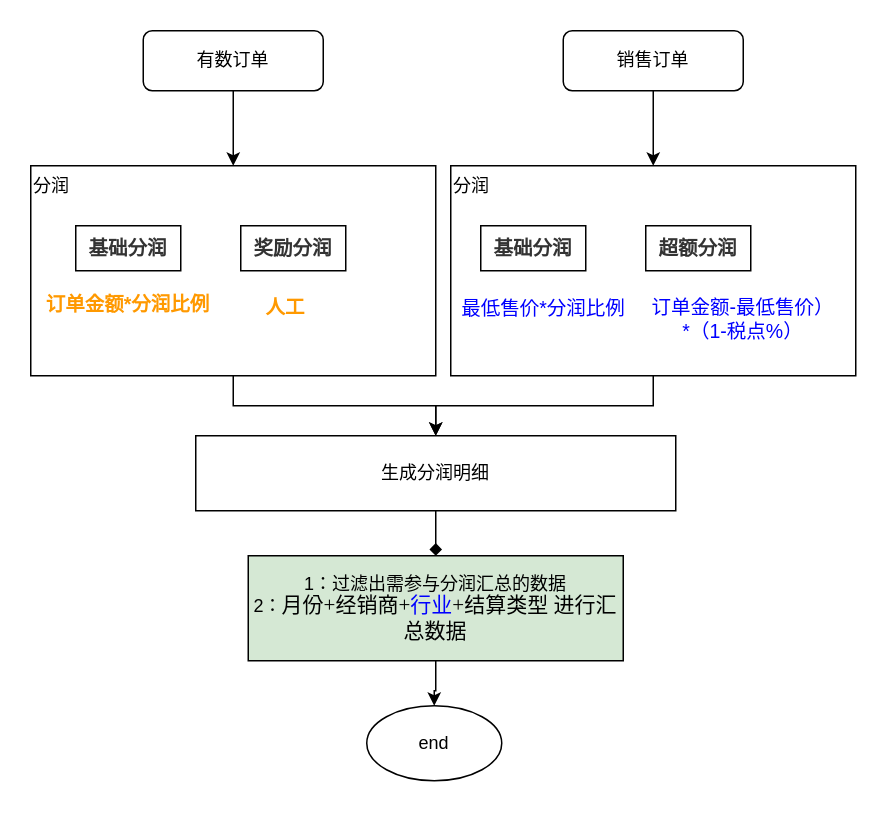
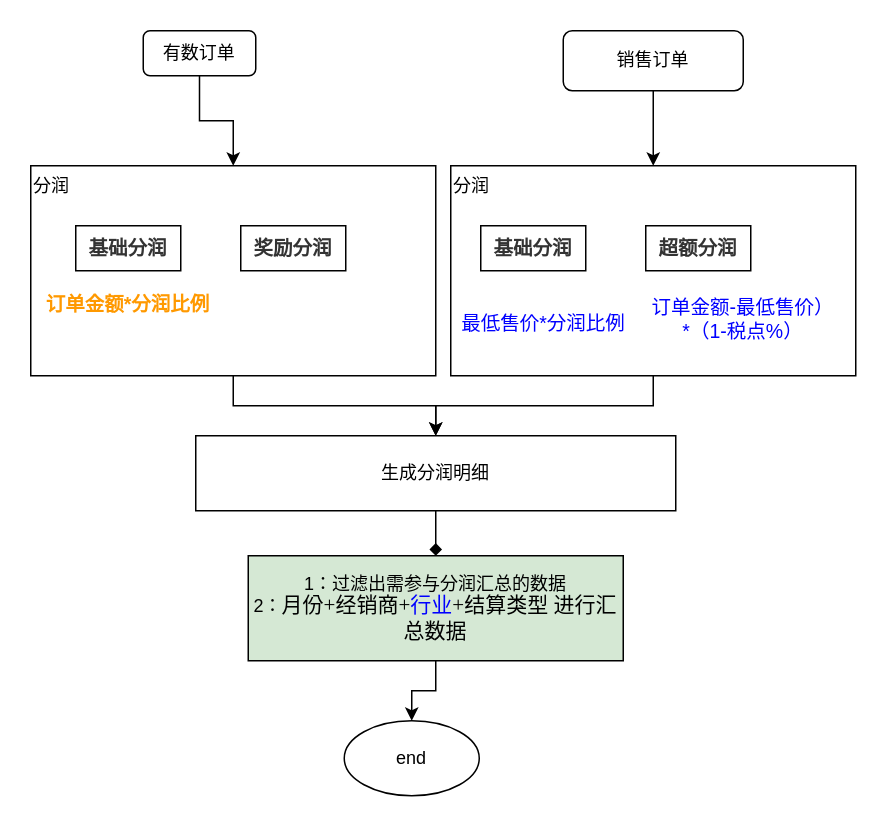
  <mxCell id="0" />
  <mxCell id="1" parent="0" />
  <mxCell id="2" style="edgeStyle=orthogonalEdgeStyle;rounded=0;orthogonalLoop=1;jettySize=auto;html=1;" edge="1" parent="1" source="3" target="7"><mxGeometry relative="1" as="geometry" /></mxCell>
- <mxCell id="3" value="有数订单" style="rounded=1;whiteSpace=wrap;html=1;align=center;verticalAlign=middle;" vertex="1" parent="1"><mxGeometry x="95" y="20" width="120" height="40" as="geometry" /></mxCell>
+ <mxCell id="3" value="有数订单" style="rounded=1;whiteSpace=wrap;html=1;align=center;verticalAlign=middle;" vertex="1" parent="1"><mxGeometry x="95" y="20" width="75" height="30" as="geometry" /></mxCell>
  <mxCell id="4" style="edgeStyle=orthogonalEdgeStyle;rounded=0;orthogonalLoop=1;jettySize=auto;html=1;" edge="1" parent="1" source="5" target="11"><mxGeometry relative="1" as="geometry" /></mxCell>
  <mxCell id="5" value="销售订单" style="rounded=1;whiteSpace=wrap;html=1;align=center;verticalAlign=middle;" vertex="1" parent="1"><mxGeometry x="375" y="20" width="120" height="40" as="geometry" /></mxCell>
  <mxCell id="6" style="edgeStyle=orthogonalEdgeStyle;rounded=0;orthogonalLoop=1;jettySize=auto;html=1;entryX=0.5;entryY=0;entryDx=0;entryDy=0;" edge="1" parent="1" source="7" target="19"><mxGeometry relative="1" as="geometry" /></mxCell>
  <mxCell id="7" value="分润" style="rounded=0;whiteSpace=wrap;html=1;align=left;verticalAlign=top;" vertex="1" parent="1"><mxGeometry x="20" y="110" width="270" height="140" as="geometry" /></mxCell>
  <mxCell id="8" value="&lt;span style=&quot;color: rgb(51, 51, 51); font-family: &amp;quot;Arial Negreta&amp;quot;, &amp;quot;Arial Normal&amp;quot;, Arial; font-size: 13px; font-weight: 700;&quot;&gt;基础分润&lt;/span&gt;" style="rounded=0;whiteSpace=wrap;html=1;" vertex="1" parent="1"><mxGeometry x="50" y="150" width="70" height="30" as="geometry" /></mxCell>
  <mxCell id="9" value="&lt;span style=&quot;color: rgb(51, 51, 51); font-family: &amp;quot;Arial Negreta&amp;quot;, &amp;quot;Arial Normal&amp;quot;, Arial; font-size: 13px; font-weight: 700;&quot;&gt;奖励分润&lt;/span&gt;" style="rounded=0;whiteSpace=wrap;html=1;" vertex="1" parent="1"><mxGeometry x="160" y="150" width="70" height="30" as="geometry" /></mxCell>
  <mxCell id="10" style="edgeStyle=orthogonalEdgeStyle;rounded=0;orthogonalLoop=1;jettySize=auto;html=1;entryX=0.5;entryY=0;entryDx=0;entryDy=0;" edge="1" parent="1" source="11" target="19"><mxGeometry relative="1" as="geometry" /></mxCell>
  <mxCell id="11" value="分润" style="rounded=0;whiteSpace=wrap;html=1;align=left;verticalAlign=top;" vertex="1" parent="1"><mxGeometry x="300" y="110" width="270" height="140" as="geometry" /></mxCell>
  <mxCell id="12" value="&lt;span style=&quot;color: rgb(51, 51, 51); font-family: &amp;quot;Arial Negreta&amp;quot;, &amp;quot;Arial Normal&amp;quot;, Arial; font-size: 13px; font-weight: 700;&quot;&gt;基础分润&lt;/span&gt;" style="rounded=0;whiteSpace=wrap;html=1;" vertex="1" parent="1"><mxGeometry x="320" y="150" width="70" height="30" as="geometry" /></mxCell>
  <mxCell id="13" value="&lt;span style=&quot;color: rgb(51, 51, 51); font-family: &amp;quot;Arial Negreta&amp;quot;, &amp;quot;Arial Normal&amp;quot;, Arial; font-size: 13px; font-weight: 700;&quot;&gt;超额分润&lt;/span&gt;" style="rounded=0;whiteSpace=wrap;html=1;" vertex="1" parent="1"><mxGeometry x="430" y="150" width="70" height="30" as="geometry" /></mxCell>
  <mxCell id="14" value="&#10;&lt;span style=&quot;color: rgb(255, 153, 0); font-family: &amp;quot;Arial Negreta&amp;quot;, &amp;quot;Arial Normal&amp;quot;, Arial; font-size: 13px; font-style: normal; font-variant-ligatures: normal; font-variant-caps: normal; font-weight: 700; letter-spacing: normal; orphans: 2; text-align: center; text-indent: 0px; text-transform: none; widows: 2; word-spacing: 0px; -webkit-text-stroke-width: 0px; text-decoration-style: initial; text-decoration-color: initial; float: none; display: inline !important;&quot;&gt;订单金额*分润比例&lt;/span&gt;&#10;&#10;" style="text;html=1;strokeColor=none;fillColor=none;align=center;verticalAlign=middle;whiteSpace=wrap;rounded=0;spacingBottom=12;" vertex="1" parent="1"><mxGeometry x="20" y="200" width="130" height="30" as="geometry" /></mxCell>
- <mxCell id="15" value="&lt;span style=&quot;color: rgb(255, 153, 0); font-family: &amp;quot;Arial Negreta&amp;quot;, &amp;quot;Arial Normal&amp;quot;, Arial; font-size: 13px; font-weight: 700;&quot;&gt;人工&lt;/span&gt;" style="text;html=1;strokeColor=none;fillColor=none;align=center;verticalAlign=top;whiteSpace=wrap;rounded=0;spacingBottom=3;" vertex="1" parent="1"><mxGeometry x="160" y="190" width="60" height="30" as="geometry" /></mxCell>
- <mxCell id="16" value="&lt;span style=&quot;color: rgb(0, 0, 255); font-family: &amp;quot;Arial Normal&amp;quot;, Arial; font-size: 13px;&quot;&gt;最低售价*分润比例&lt;/span&gt;" style="text;html=1;strokeColor=none;fillColor=none;align=center;verticalAlign=middle;whiteSpace=wrap;rounded=0;" vertex="1" parent="1"><mxGeometry x="304" y="190" width="116" height="30" as="geometry" /></mxCell>
+ <mxCell id="16" value="&lt;span style=&quot;color: rgb(0, 0, 255); font-family: &amp;quot;Arial Normal&amp;quot;, Arial; font-size: 13px;&quot;&gt;最低售价*分润比例&lt;/span&gt;" style="text;html=1;strokeColor=none;fillColor=none;align=center;verticalAlign=middle;whiteSpace=wrap;rounded=0;" vertex="1" parent="1"><mxGeometry x="304" y="200" width="116" height="30" as="geometry" /></mxCell>
  <mxCell id="17" value="&lt;p style=&quot;margin: 0px; text-rendering: optimizelegibility; font-feature-settings: &amp;quot;kern&amp;quot;; font-kerning: normal; color: rgb(0, 0, 255); font-family: &amp;quot;Arial Normal&amp;quot;, Arial; font-size: 13px;&quot;&gt;订单金额-最低售价）&lt;/p&gt;&lt;p style=&quot;margin: 0px; text-rendering: optimizelegibility; font-feature-settings: &amp;quot;kern&amp;quot;; font-kerning: normal; color: rgb(0, 0, 255); font-family: &amp;quot;Arial Normal&amp;quot;, Arial; font-size: 13px;&quot;&gt;*（1-税点%）&lt;/p&gt;" style="text;html=1;strokeColor=none;fillColor=none;align=center;verticalAlign=middle;whiteSpace=wrap;rounded=0;spacingBottom=-14;" vertex="1" parent="1"><mxGeometry x="430" y="200" width="130" height="10" as="geometry" /></mxCell>
  <mxCell id="18" style="edgeStyle=orthogonalEdgeStyle;rounded=0;orthogonalLoop=1;jettySize=auto;html=1;fontFamily=Helvetica;endArrow=diamond;" edge="1" parent="1" source="19" target="21"><mxGeometry relative="1" as="geometry" /></mxCell>
  <mxCell id="19" value="生成分润明细" style="rounded=0;whiteSpace=wrap;html=1;" vertex="1" parent="1"><mxGeometry x="130" y="290" width="320" height="50" as="geometry" /></mxCell>
  <mxCell id="20" value="" style="edgeStyle=orthogonalEdgeStyle;rounded=0;orthogonalLoop=1;jettySize=auto;html=1;fontFamily=Helvetica;" edge="1" parent="1" source="21" target="22"><mxGeometry relative="1" as="geometry" /></mxCell>
  <mxCell id="21" value="1：过滤出需参与分润汇总的数据&lt;br&gt;2：&lt;span style=&quot;font-family: 微软雅黑; font-size: 14px; text-align: left;&quot;&gt;月份+经销商+&lt;/span&gt;&lt;span style=&quot;font-family: 微软雅黑; font-size: 14px; text-align: left; color: rgb(0, 0, 255);&quot;&gt;行业&lt;/span&gt;&lt;span style=&quot;font-family: 微软雅黑; font-size: 14px; text-align: left;&quot;&gt;+结算类型 进行汇总数据&lt;br&gt;&lt;/span&gt;" style="rounded=0;whiteSpace=wrap;html=1;fillColor=#d5e8d4;" vertex="1" parent="1"><mxGeometry x="165" y="370" width="250" height="70" as="geometry" /></mxCell>
- <mxCell id="22" value="end" style="ellipse;whiteSpace=wrap;html=1;rounded=0;fontFamily=Helvetica;" vertex="1" parent="1"><mxGeometry x="244" y="470" width="90" height="50" as="geometry" /></mxCell>
+ <mxCell id="22" value="end" style="ellipse;whiteSpace=wrap;html=1;rounded=0;fontFamily=Helvetica;" vertex="1" parent="1"><mxGeometry x="229" y="480" width="90" height="50" as="geometry" /></mxCell>
